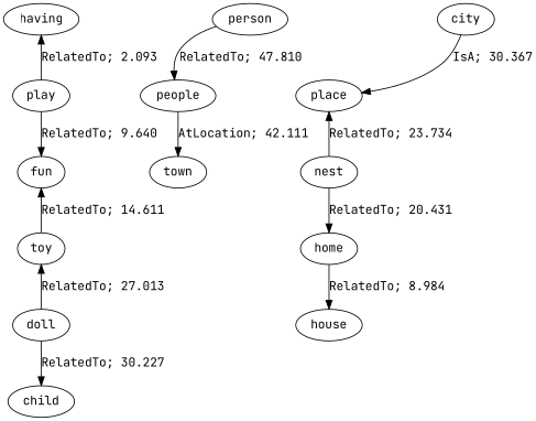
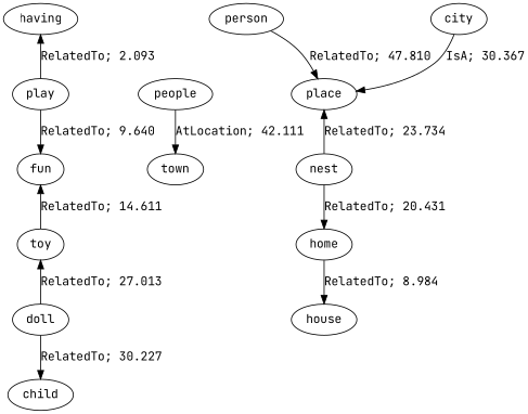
  digraph {
    fontname="JetBrains Mono"
    node [fontname="JetBrains Mono"]
    edge [dir=forward fontname="JetBrains Mono"]
    n1 [label=having]
    n2 [label=play]
    n3 [label=fun]
    n4 [label=toy]
    n5 [label=doll]
    n6 [label=child]
    n7 [label=person]
    n8 [label=people]
    n9 [label=town]
    n10 [label=city]
    n11 [label=place]
    n12 [label=nest]
    n13 [label=home]
    n14 [label=house]
    n1 -> n2 [dir=back label="RelatedTo; 2.093" weight=2.093]
    n2 -> n3 [label="RelatedTo; 9.640" weight=9.640]
    n3 -> n4 [dir=back label="RelatedTo; 14.611" weight=14.611]
    n4 -> n5 [dir=back label="RelatedTo; 27.013" weight=27.013]
    n5 -> n6 [label="RelatedTo; 30.227" weight=30.227]
-   n7 -> n8 [label="RelatedTo; 47.810" weight=47.810]
+   n7 -> n11 [label="RelatedTo; 47.810" weight=47.810]
    n8 -> n9 [label="AtLocation; 42.111" weight=42.111]
    n10 -> n11 [label="IsA; 30.367" weight=30.367]
    n11 -> n12 [dir=back label="RelatedTo; 23.734" weight=23.734]
    n12 -> n13 [label="RelatedTo; 20.431" weight=20.431]
    n13 -> n14 [label="RelatedTo; 8.984" weight=8.984]
  }
